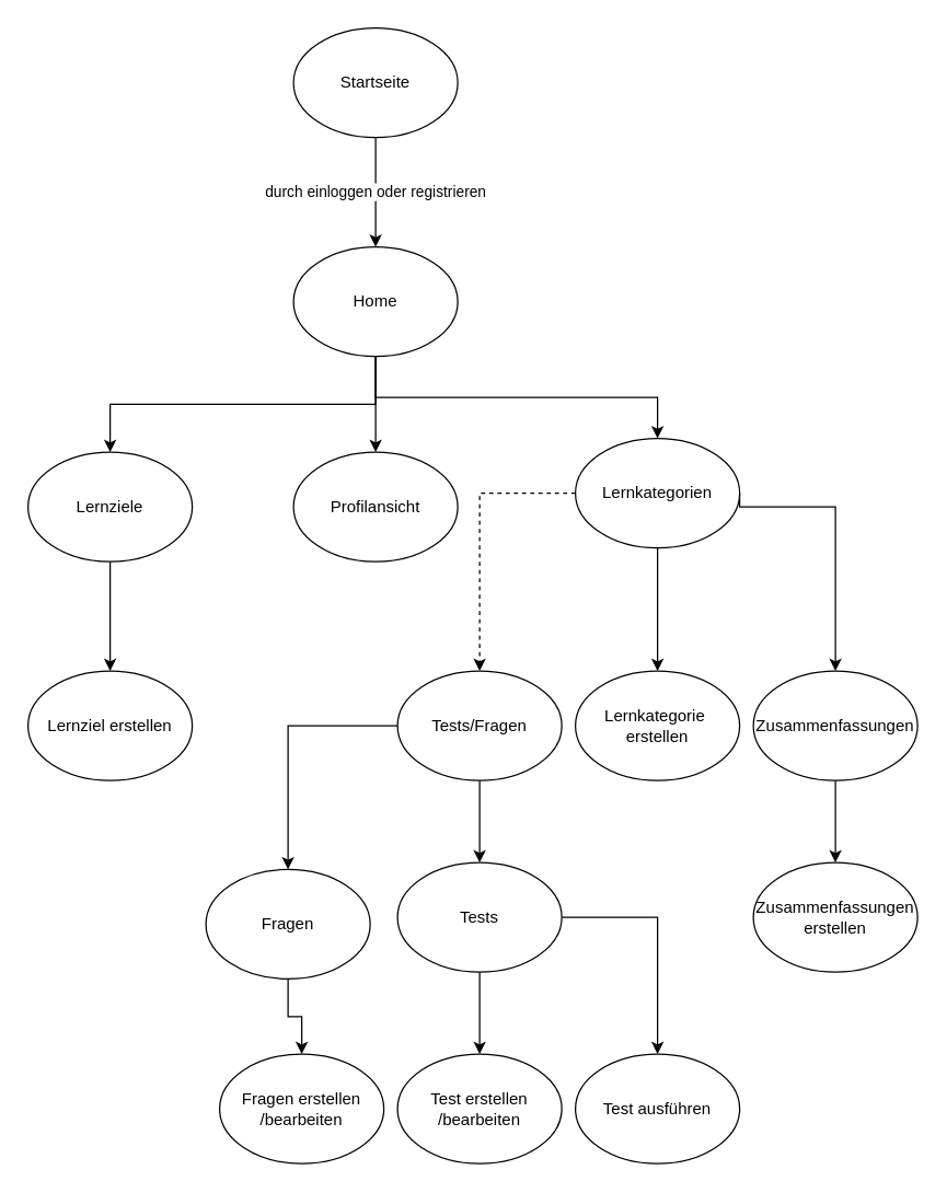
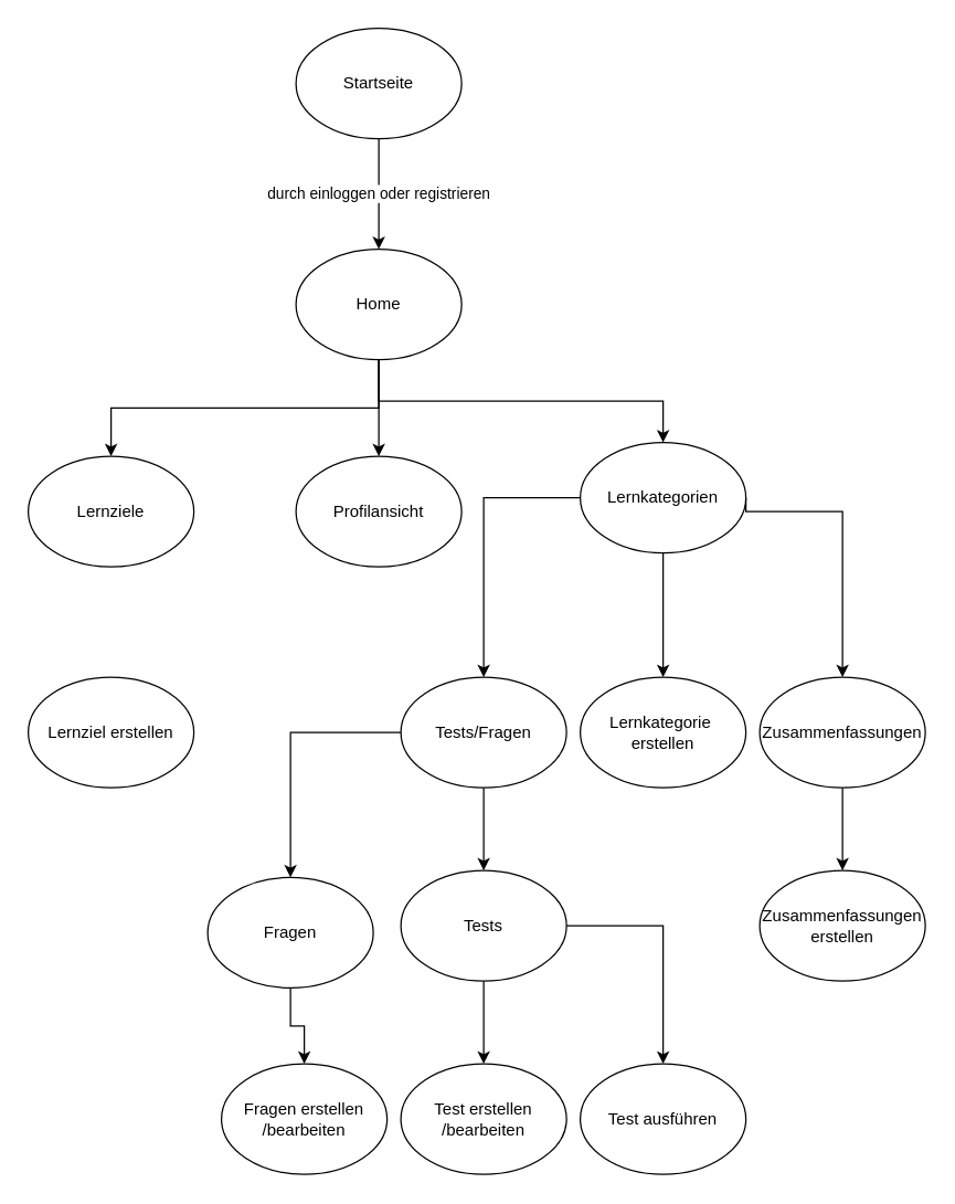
  <mxCell id="0" />
  <mxCell id="1" parent="0" />
  <mxCell id="2" value="durch einloggen oder registrieren" style="edgeStyle=orthogonalEdgeStyle;rounded=0;orthogonalLoop=1;jettySize=auto;html=1;" parent="1" source="3" target="4" edge="1"><mxGeometry relative="1" as="geometry" /></mxCell>
  <mxCell id="3" value="Startseite" style="ellipse;whiteSpace=wrap;html=1;" parent="1" vertex="1"><mxGeometry x="214" y="20" width="120" height="80" as="geometry" /></mxCell>
  <mxCell id="4" value="Home" style="ellipse;whiteSpace=wrap;html=1;" parent="1" vertex="1"><mxGeometry x="214" y="180" width="120" height="80" as="geometry" /></mxCell>
- <mxCell id="5" value="" style="edgeStyle=orthogonalEdgeStyle;rounded=0;orthogonalLoop=1;jettySize=auto;html=1;" parent="1" source="6" target="20" edge="1"><mxGeometry relative="1" as="geometry" /></mxCell>
  <mxCell id="6" value="Lernziele" style="ellipse;whiteSpace=wrap;html=1;" parent="1" vertex="1"><mxGeometry x="20" y="330" width="120" height="80" as="geometry" /></mxCell>
- <mxCell id="7" value="" style="edgeStyle=orthogonalEdgeStyle;rounded=0;orthogonalLoop=1;jettySize=auto;html=1;dashed=1;" parent="1" source="9" target="16" edge="1"><mxGeometry relative="1" as="geometry" /></mxCell>
+ <mxCell id="7" value="" style="edgeStyle=orthogonalEdgeStyle;rounded=0;orthogonalLoop=1;jettySize=auto;html=1;" parent="1" source="9" target="16" edge="1"><mxGeometry relative="1" as="geometry" /></mxCell>
  <mxCell id="8" style="edgeStyle=orthogonalEdgeStyle;rounded=0;orthogonalLoop=1;jettySize=auto;html=1;exitX=0.5;exitY=1;exitDx=0;exitDy=0;entryX=0.5;entryY=0;entryDx=0;entryDy=0;" edge="1" parent="1" source="9" target="21"><mxGeometry relative="1" as="geometry" /></mxCell>
  <mxCell id="9" value="Lernkategorien&lt;br&gt;" style="ellipse;whiteSpace=wrap;html=1;" parent="1" vertex="1"><mxGeometry x="420" y="320" width="120" height="80" as="geometry" /></mxCell>
  <mxCell id="10" value="" style="endArrow=none;html=1;rounded=0;entryX=0.5;entryY=1;entryDx=0;entryDy=0;exitX=0.5;exitY=0;exitDx=0;exitDy=0;edgeStyle=orthogonalEdgeStyle;endFill=0;startArrow=classic;startFill=1;" parent="1" source="9" target="4" edge="1"><mxGeometry width="50" height="50" relative="1" as="geometry"><mxPoint x="240" y="410" as="sourcePoint" /><mxPoint x="290" y="360" as="targetPoint" /></mxGeometry></mxCell>
  <mxCell id="11" value="" style="endArrow=none;html=1;rounded=0;entryX=0.5;entryY=1;entryDx=0;entryDy=0;exitX=0.5;exitY=0;exitDx=0;exitDy=0;edgeStyle=orthogonalEdgeStyle;endFill=0;startArrow=classic;startFill=1;" parent="1" source="6" target="4" edge="1"><mxGeometry width="50" height="50" relative="1" as="geometry"><mxPoint x="164" y="350" as="sourcePoint" /><mxPoint x="214" y="300" as="targetPoint" /></mxGeometry></mxCell>
  <mxCell id="12" value="" style="endArrow=none;html=1;rounded=0;entryX=0.5;entryY=1;entryDx=0;entryDy=0;exitX=0.5;exitY=0;exitDx=0;exitDy=0;startArrow=classic;startFill=1;" parent="1" source="13" target="4" edge="1"><mxGeometry width="50" height="50" relative="1" as="geometry"><mxPoint x="280" y="330" as="sourcePoint" /><mxPoint x="340" y="370" as="targetPoint" /></mxGeometry></mxCell>
  <mxCell id="13" value="Profilansicht" style="ellipse;whiteSpace=wrap;html=1;" parent="1" vertex="1"><mxGeometry x="214" y="330" width="120" height="80" as="geometry" /></mxCell>
  <mxCell id="14" style="edgeStyle=orthogonalEdgeStyle;rounded=0;orthogonalLoop=1;jettySize=auto;html=1;entryX=0.5;entryY=0;entryDx=0;entryDy=0;exitX=0;exitY=0.5;exitDx=0;exitDy=0;" edge="1" parent="1" source="16" target="23"><mxGeometry relative="1" as="geometry" /></mxCell>
  <mxCell id="15" style="edgeStyle=orthogonalEdgeStyle;rounded=0;orthogonalLoop=1;jettySize=auto;html=1;exitX=0.5;exitY=1;exitDx=0;exitDy=0;" edge="1" parent="1" source="16" target="26"><mxGeometry relative="1" as="geometry" /></mxCell>
  <mxCell id="16" value="Tests/Fragen" style="ellipse;whiteSpace=wrap;html=1;" parent="1" vertex="1"><mxGeometry x="290" y="490" width="120" height="80" as="geometry" /></mxCell>
  <mxCell id="17" style="edgeStyle=orthogonalEdgeStyle;rounded=0;orthogonalLoop=1;jettySize=auto;html=1;exitX=0.5;exitY=1;exitDx=0;exitDy=0;" edge="1" parent="1" source="18" target="30"><mxGeometry relative="1" as="geometry" /></mxCell>
  <mxCell id="18" value="Zusammenfassungen" style="ellipse;whiteSpace=wrap;html=1;" parent="1" vertex="1"><mxGeometry x="550" y="490" width="120" height="80" as="geometry" /></mxCell>
  <mxCell id="19" value="" style="endArrow=classic;html=1;rounded=0;entryX=0.5;entryY=0;entryDx=0;entryDy=0;exitX=1;exitY=0.5;exitDx=0;exitDy=0;edgeStyle=orthogonalEdgeStyle;" parent="1" source="9" target="18" edge="1"><mxGeometry width="50" height="50" relative="1" as="geometry"><mxPoint x="290" y="420" as="sourcePoint" /><mxPoint x="340" y="370" as="targetPoint" /><Array as="points"><mxPoint x="610" y="370" /></Array></mxGeometry></mxCell>
  <mxCell id="20" value="Lernziel erstellen" style="ellipse;whiteSpace=wrap;html=1;" parent="1" vertex="1"><mxGeometry x="20" y="490" width="120" height="80" as="geometry" /></mxCell>
  <mxCell id="21" value="Lernkategorie&amp;nbsp;&lt;br&gt;erstellen" style="ellipse;whiteSpace=wrap;html=1;" vertex="1" parent="1"><mxGeometry x="420" y="490" width="120" height="80" as="geometry" /></mxCell>
  <mxCell id="22" style="edgeStyle=orthogonalEdgeStyle;rounded=0;orthogonalLoop=1;jettySize=auto;html=1;" edge="1" parent="1" source="23" target="27"><mxGeometry relative="1" as="geometry" /></mxCell>
  <mxCell id="23" value="Fragen" style="ellipse;whiteSpace=wrap;html=1;" vertex="1" parent="1"><mxGeometry x="150" y="635" width="120" height="80" as="geometry" /></mxCell>
  <mxCell id="24" style="edgeStyle=orthogonalEdgeStyle;rounded=0;orthogonalLoop=1;jettySize=auto;html=1;exitX=0.5;exitY=1;exitDx=0;exitDy=0;" edge="1" parent="1" source="26" target="28"><mxGeometry relative="1" as="geometry" /></mxCell>
  <mxCell id="25" style="edgeStyle=orthogonalEdgeStyle;rounded=0;orthogonalLoop=1;jettySize=auto;html=1;exitX=1;exitY=0.5;exitDx=0;exitDy=0;entryX=0.5;entryY=0;entryDx=0;entryDy=0;" edge="1" parent="1" source="26" target="29"><mxGeometry relative="1" as="geometry" /></mxCell>
  <mxCell id="26" value="Tests" style="ellipse;whiteSpace=wrap;html=1;" vertex="1" parent="1"><mxGeometry x="290" y="630" width="120" height="80" as="geometry" /></mxCell>
  <mxCell id="27" value="Fragen erstellen&lt;br&gt;/bearbeiten" style="ellipse;whiteSpace=wrap;html=1;" vertex="1" parent="1"><mxGeometry x="160" y="770" width="120" height="80" as="geometry" /></mxCell>
  <mxCell id="28" value="Test erstellen&lt;br&gt;/bearbeiten" style="ellipse;whiteSpace=wrap;html=1;" vertex="1" parent="1"><mxGeometry x="290" y="770" width="120" height="80" as="geometry" /></mxCell>
  <mxCell id="29" value="Test ausführen" style="ellipse;whiteSpace=wrap;html=1;" vertex="1" parent="1"><mxGeometry x="420" y="770" width="120" height="80" as="geometry" /></mxCell>
  <mxCell id="30" value="Zusammenfassungen&lt;br&gt;erstellen" style="ellipse;whiteSpace=wrap;html=1;" vertex="1" parent="1"><mxGeometry x="550" y="630" width="120" height="80" as="geometry" /></mxCell>
